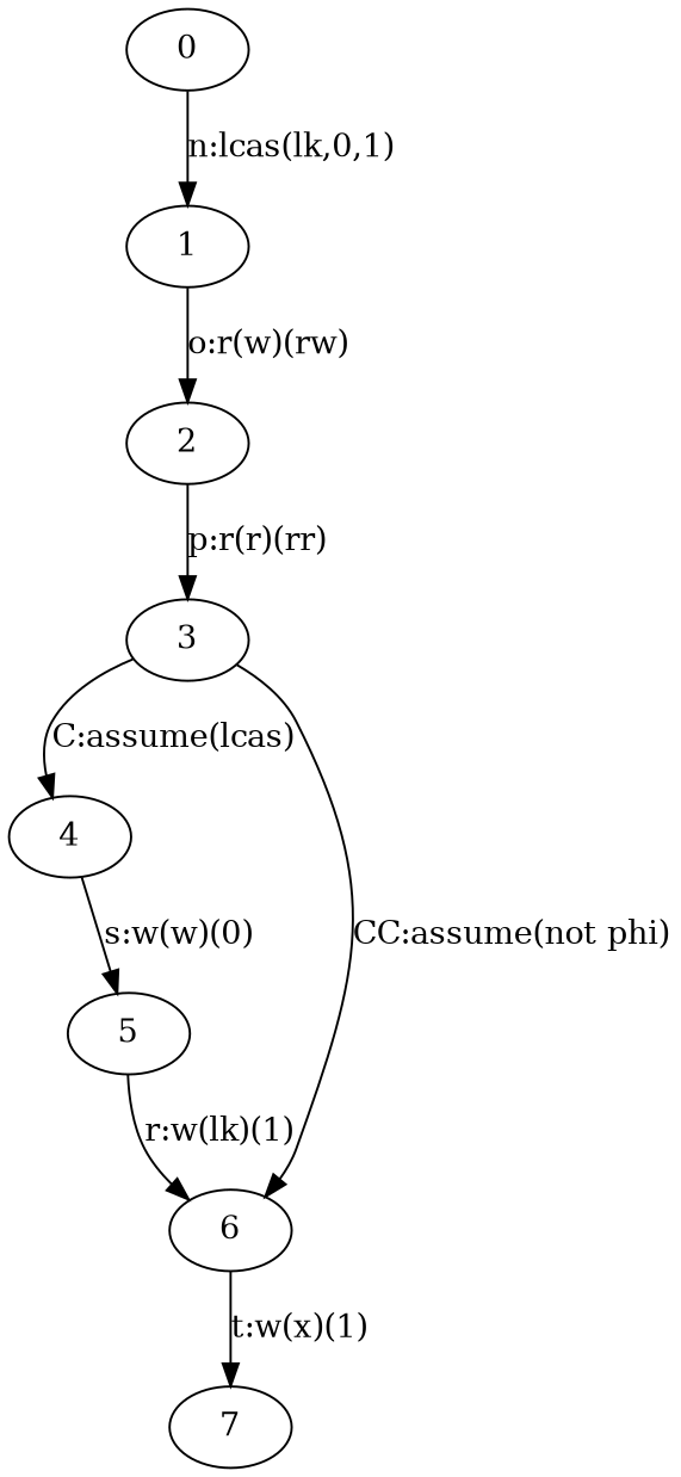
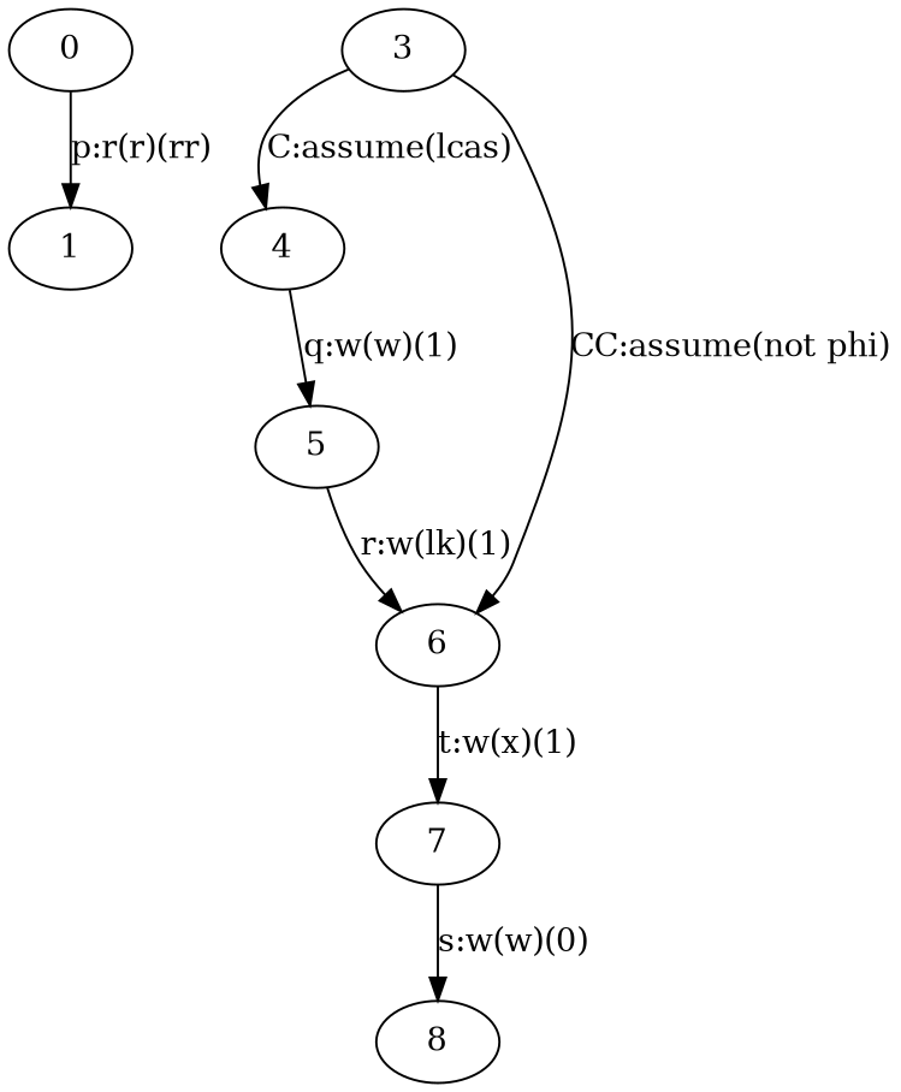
  digraph {
    node [fixedsize=false regular=false]
    edge [constraint=true decorate=false labelfloat=false]
    n1 [label=0]
    n2 [label=1]
-   n3 [label=2]
    n4 [label=3]
    n5 [label=4]
    n6 [label=6]
    n7 [label=5]
    n8 [label=7]
-   n1 -> n2 [label="n:lcas(lk,0,1)"]
-   n2 -> n3 [label="o:r(w)(rw)"]
-   n3 -> n4 [label="p:r(r)(rr)"]
+   n9 [label=8]
+   n1 -> n2 [label="p:r(r)(rr)"]
    n4 -> n5 [label="C:assume(lcas)"]
    n4 -> n6 [label="CC:assume(not phi)"]
-   n5 -> n7 [label="s:w(w)(0)"]
+   n5 -> n7 [label="q:w(w)(1)"]
    n6 -> n8 [label="t:w(x)(1)"]
    n7 -> n6 [label="r:w(lk)(1)"]
+   n8 -> n9 [label="s:w(w)(0)"]
  }
